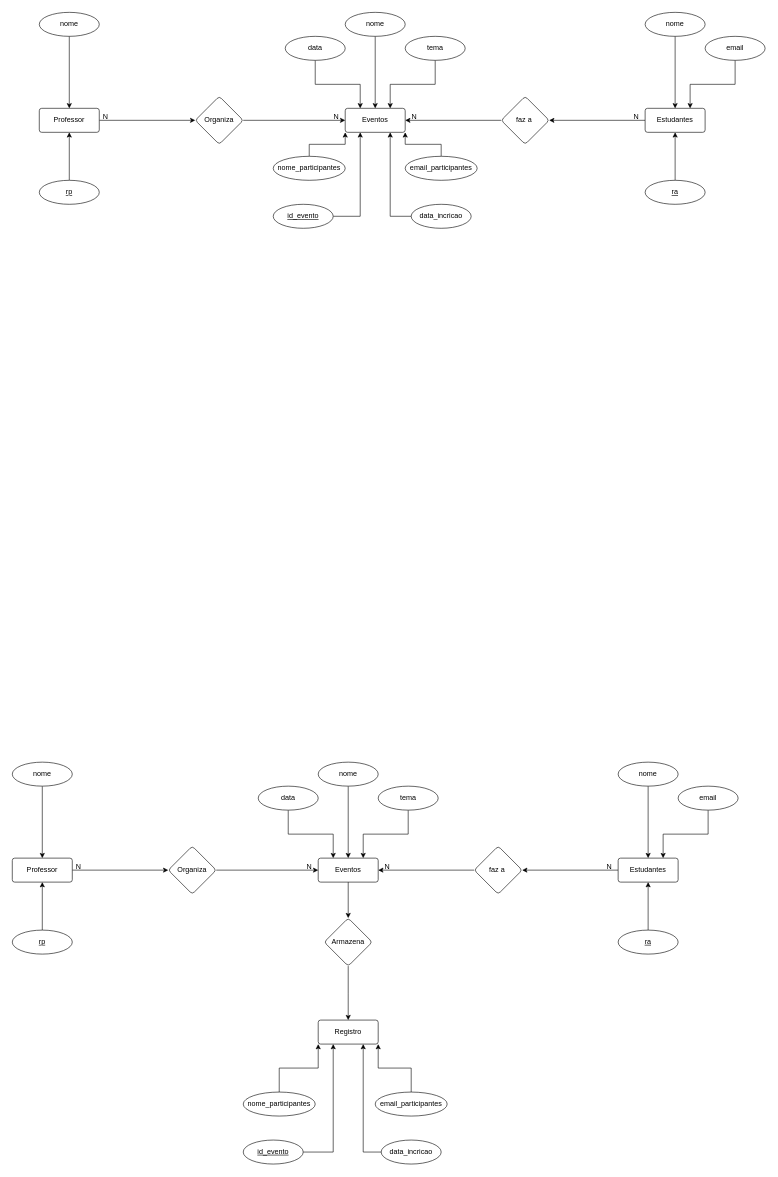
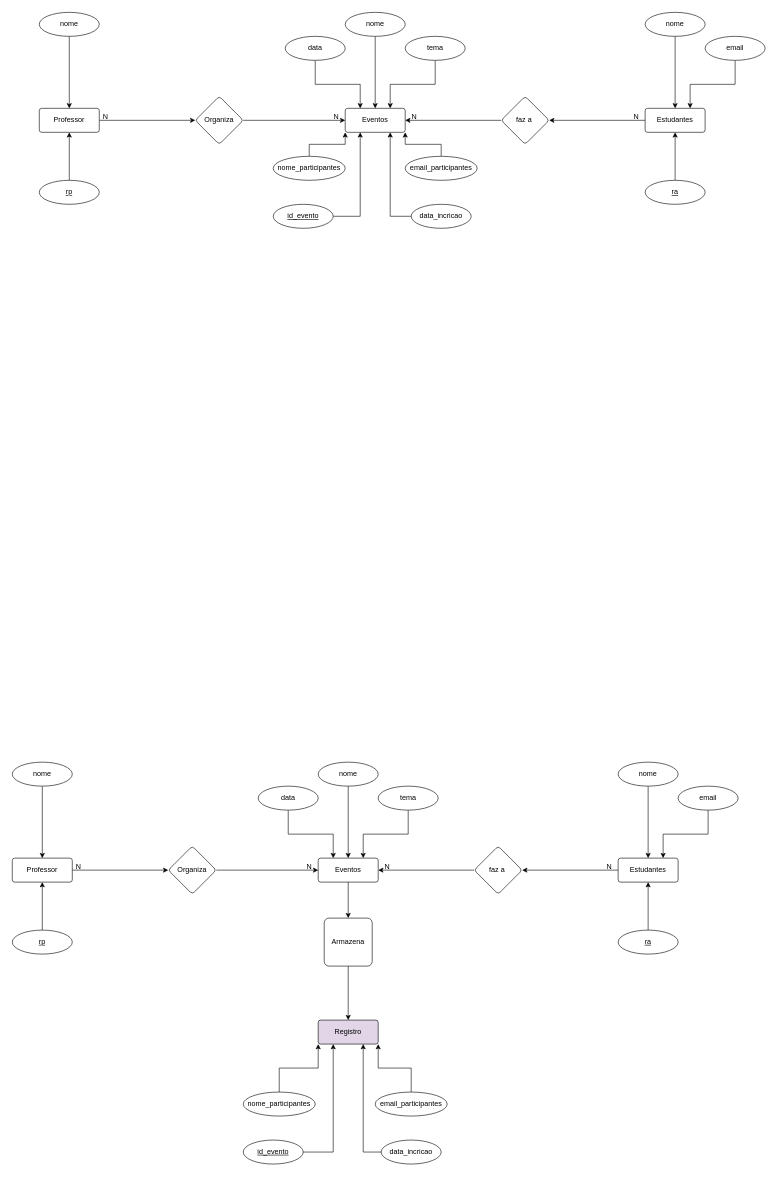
  <mxCell id="0" />
  <mxCell id="1" parent="0" />
  <mxCell id="2" value="Eventos" style="rounded=1;arcSize=10;whiteSpace=wrap;html=1;align=center;" vertex="1" parent="1"><mxGeometry x="575" y="180" width="100" height="40" as="geometry" /></mxCell>
  <mxCell id="3" value="" style="edgeStyle=orthogonalEdgeStyle;rounded=0;orthogonalLoop=1;jettySize=auto;html=1;" edge="1" parent="1" source="4" target="10"><mxGeometry relative="1" as="geometry" /></mxCell>
  <mxCell id="4" value="Estudantes" style="rounded=1;arcSize=10;whiteSpace=wrap;html=1;align=center;" vertex="1" parent="1"><mxGeometry x="1075" y="180" width="100" height="40" as="geometry" /></mxCell>
  <mxCell id="5" value="" style="edgeStyle=orthogonalEdgeStyle;rounded=0;orthogonalLoop=1;jettySize=auto;html=1;" edge="1" parent="1" source="6" target="8"><mxGeometry relative="1" as="geometry" /></mxCell>
  <mxCell id="6" value="Professor" style="rounded=1;arcSize=10;whiteSpace=wrap;html=1;align=center;" vertex="1" parent="1"><mxGeometry x="65" y="180" width="100" height="40" as="geometry" /></mxCell>
  <mxCell id="7" style="edgeStyle=orthogonalEdgeStyle;rounded=0;orthogonalLoop=1;jettySize=auto;html=1;entryX=0;entryY=0.5;entryDx=0;entryDy=0;" edge="1" parent="1" source="8" target="2"><mxGeometry relative="1" as="geometry" /></mxCell>
  <mxCell id="8" value="Organiza" style="rhombus;whiteSpace=wrap;html=1;rounded=1;arcSize=10;" vertex="1" parent="1"><mxGeometry x="325" y="160" width="80" height="80" as="geometry" /></mxCell>
  <mxCell id="9" style="edgeStyle=orthogonalEdgeStyle;rounded=0;orthogonalLoop=1;jettySize=auto;html=1;entryX=1;entryY=0.5;entryDx=0;entryDy=0;" edge="1" parent="1" source="10" target="2"><mxGeometry relative="1" as="geometry" /></mxCell>
  <mxCell id="10" value="faz a&amp;nbsp;" style="rhombus;whiteSpace=wrap;html=1;rounded=1;arcSize=10;" vertex="1" parent="1"><mxGeometry x="835" y="160" width="80" height="80" as="geometry" /></mxCell>
  <mxCell id="11" style="edgeStyle=orthogonalEdgeStyle;rounded=0;orthogonalLoop=1;jettySize=auto;html=1;entryX=0.5;entryY=0;entryDx=0;entryDy=0;" edge="1" parent="1" source="12" target="6"><mxGeometry relative="1" as="geometry" /></mxCell>
  <mxCell id="12" value="nome" style="ellipse;whiteSpace=wrap;html=1;align=center;" vertex="1" parent="1"><mxGeometry x="65" y="20" width="100" height="40" as="geometry" /></mxCell>
  <mxCell id="13" style="edgeStyle=orthogonalEdgeStyle;rounded=0;orthogonalLoop=1;jettySize=auto;html=1;entryX=0.5;entryY=0;entryDx=0;entryDy=0;" edge="1" parent="1" source="14" target="4"><mxGeometry relative="1" as="geometry" /></mxCell>
  <mxCell id="14" value="nome" style="ellipse;whiteSpace=wrap;html=1;align=center;" vertex="1" parent="1"><mxGeometry x="1075" y="20" width="100" height="40" as="geometry" /></mxCell>
  <mxCell id="15" style="edgeStyle=orthogonalEdgeStyle;rounded=0;orthogonalLoop=1;jettySize=auto;html=1;entryX=0.75;entryY=0;entryDx=0;entryDy=0;" edge="1" parent="1" source="16" target="4"><mxGeometry relative="1" as="geometry" /></mxCell>
  <mxCell id="16" value="email" style="ellipse;whiteSpace=wrap;html=1;align=center;" vertex="1" parent="1"><mxGeometry x="1175" y="60" width="100" height="40" as="geometry" /></mxCell>
  <mxCell id="17" style="edgeStyle=orthogonalEdgeStyle;rounded=0;orthogonalLoop=1;jettySize=auto;html=1;entryX=0.5;entryY=0;entryDx=0;entryDy=0;" edge="1" parent="1" source="18" target="2"><mxGeometry relative="1" as="geometry" /></mxCell>
  <mxCell id="18" value="nome" style="ellipse;whiteSpace=wrap;html=1;align=center;" vertex="1" parent="1"><mxGeometry x="575" y="20" width="100" height="40" as="geometry" /></mxCell>
  <mxCell id="19" style="edgeStyle=orthogonalEdgeStyle;rounded=0;orthogonalLoop=1;jettySize=auto;html=1;entryX=0.25;entryY=0;entryDx=0;entryDy=0;" edge="1" parent="1" source="20" target="2"><mxGeometry relative="1" as="geometry" /></mxCell>
  <mxCell id="20" value="data" style="ellipse;whiteSpace=wrap;html=1;align=center;" vertex="1" parent="1"><mxGeometry x="475" y="60" width="100" height="40" as="geometry" /></mxCell>
  <mxCell id="21" style="edgeStyle=orthogonalEdgeStyle;rounded=0;orthogonalLoop=1;jettySize=auto;html=1;entryX=0.75;entryY=0;entryDx=0;entryDy=0;" edge="1" parent="1" source="22" target="2"><mxGeometry relative="1" as="geometry" /></mxCell>
  <mxCell id="22" value="tema" style="ellipse;whiteSpace=wrap;html=1;align=center;" vertex="1" parent="1"><mxGeometry x="675" y="60" width="100" height="40" as="geometry" /></mxCell>
  <mxCell id="23" value="N" style="text;html=1;align=center;verticalAlign=middle;resizable=0;points=[];autosize=1;strokeColor=none;fillColor=none;" vertex="1" parent="1"><mxGeometry x="160" y="180" width="30" height="30" as="geometry" /></mxCell>
  <mxCell id="24" value="N" style="text;html=1;align=center;verticalAlign=middle;resizable=0;points=[];autosize=1;strokeColor=none;fillColor=none;" vertex="1" parent="1"><mxGeometry x="545" y="180" width="30" height="30" as="geometry" /></mxCell>
  <mxCell id="25" value="N" style="text;html=1;align=center;verticalAlign=middle;resizable=0;points=[];autosize=1;strokeColor=none;fillColor=none;" vertex="1" parent="1"><mxGeometry x="675" y="180" width="30" height="30" as="geometry" /></mxCell>
  <mxCell id="26" value="N" style="text;html=1;align=center;verticalAlign=middle;resizable=0;points=[];autosize=1;strokeColor=none;fillColor=none;" vertex="1" parent="1"><mxGeometry x="1045" y="180" width="30" height="30" as="geometry" /></mxCell>
  <mxCell id="27" style="edgeStyle=orthogonalEdgeStyle;rounded=0;orthogonalLoop=1;jettySize=auto;html=1;entryX=0.25;entryY=1;entryDx=0;entryDy=0;" edge="1" parent="1" source="28" target="2"><mxGeometry relative="1" as="geometry" /></mxCell>
  <mxCell id="28" value="id_evento" style="ellipse;whiteSpace=wrap;html=1;align=center;fontStyle=4" vertex="1" parent="1"><mxGeometry x="455" y="340" width="100" height="40" as="geometry" /></mxCell>
  <mxCell id="29" style="edgeStyle=orthogonalEdgeStyle;rounded=0;orthogonalLoop=1;jettySize=auto;html=1;" edge="1" parent="1" source="30" target="4"><mxGeometry relative="1" as="geometry" /></mxCell>
  <mxCell id="30" value="ra" style="ellipse;whiteSpace=wrap;html=1;align=center;fontStyle=4" vertex="1" parent="1"><mxGeometry x="1075" y="300" width="100" height="40" as="geometry" /></mxCell>
  <mxCell id="31" style="edgeStyle=orthogonalEdgeStyle;rounded=0;orthogonalLoop=1;jettySize=auto;html=1;entryX=0.5;entryY=1;entryDx=0;entryDy=0;" edge="1" parent="1" source="32" target="6"><mxGeometry relative="1" as="geometry" /></mxCell>
  <mxCell id="32" value="rp" style="ellipse;whiteSpace=wrap;html=1;align=center;fontStyle=4" vertex="1" parent="1"><mxGeometry x="65" y="300" width="100" height="40" as="geometry" /></mxCell>
  <mxCell id="33" style="edgeStyle=orthogonalEdgeStyle;rounded=0;orthogonalLoop=1;jettySize=auto;html=1;entryX=0;entryY=1;entryDx=0;entryDy=0;" edge="1" parent="1" source="34" target="2"><mxGeometry relative="1" as="geometry" /></mxCell>
  <mxCell id="34" value="nome_participantes" style="ellipse;whiteSpace=wrap;html=1;align=center;" vertex="1" parent="1"><mxGeometry x="455" y="260" width="120" height="40" as="geometry" /></mxCell>
  <mxCell id="35" style="edgeStyle=orthogonalEdgeStyle;rounded=0;orthogonalLoop=1;jettySize=auto;html=1;entryX=1;entryY=1;entryDx=0;entryDy=0;" edge="1" parent="1" source="36" target="2"><mxGeometry relative="1" as="geometry" /></mxCell>
  <mxCell id="36" value="email_participantes" style="ellipse;whiteSpace=wrap;html=1;align=center;" vertex="1" parent="1"><mxGeometry x="675" y="260" width="120" height="40" as="geometry" /></mxCell>
  <mxCell id="37" style="edgeStyle=orthogonalEdgeStyle;rounded=0;orthogonalLoop=1;jettySize=auto;html=1;entryX=0.75;entryY=1;entryDx=0;entryDy=0;" edge="1" parent="1" source="38" target="2"><mxGeometry relative="1" as="geometry" /></mxCell>
  <mxCell id="38" value="data_incricao" style="ellipse;whiteSpace=wrap;html=1;align=center;" vertex="1" parent="1"><mxGeometry x="685" y="340" width="100" height="40" as="geometry" /></mxCell>
  <mxCell id="39" value="" style="edgeStyle=orthogonalEdgeStyle;rounded=0;orthogonalLoop=1;jettySize=auto;html=1;" edge="1" parent="1" source="40" target="70"><mxGeometry relative="1" as="geometry" /></mxCell>
  <mxCell id="40" value="Eventos" style="rounded=1;arcSize=10;whiteSpace=wrap;html=1;align=center;" vertex="1" parent="1"><mxGeometry x="530" y="1430" width="100" height="40" as="geometry" /></mxCell>
  <mxCell id="41" value="" style="edgeStyle=orthogonalEdgeStyle;rounded=0;orthogonalLoop=1;jettySize=auto;html=1;" edge="1" parent="1" source="42" target="48"><mxGeometry relative="1" as="geometry" /></mxCell>
  <mxCell id="42" value="Estudantes" style="rounded=1;arcSize=10;whiteSpace=wrap;html=1;align=center;" vertex="1" parent="1"><mxGeometry x="1030" y="1430" width="100" height="40" as="geometry" /></mxCell>
  <mxCell id="43" value="" style="edgeStyle=orthogonalEdgeStyle;rounded=0;orthogonalLoop=1;jettySize=auto;html=1;" edge="1" parent="1" source="44" target="46"><mxGeometry relative="1" as="geometry" /></mxCell>
  <mxCell id="44" value="Professor" style="rounded=1;arcSize=10;whiteSpace=wrap;html=1;align=center;" vertex="1" parent="1"><mxGeometry x="20" y="1430" width="100" height="40" as="geometry" /></mxCell>
  <mxCell id="45" style="edgeStyle=orthogonalEdgeStyle;rounded=0;orthogonalLoop=1;jettySize=auto;html=1;entryX=0;entryY=0.5;entryDx=0;entryDy=0;" edge="1" parent="1" source="46" target="40"><mxGeometry relative="1" as="geometry" /></mxCell>
  <mxCell id="46" value="Organiza" style="rhombus;whiteSpace=wrap;html=1;rounded=1;arcSize=10;" vertex="1" parent="1"><mxGeometry x="280" y="1410" width="80" height="80" as="geometry" /></mxCell>
  <mxCell id="47" style="edgeStyle=orthogonalEdgeStyle;rounded=0;orthogonalLoop=1;jettySize=auto;html=1;entryX=1;entryY=0.5;entryDx=0;entryDy=0;" edge="1" parent="1" source="48" target="40"><mxGeometry relative="1" as="geometry" /></mxCell>
  <mxCell id="48" value="faz a&amp;nbsp;" style="rhombus;whiteSpace=wrap;html=1;rounded=1;arcSize=10;" vertex="1" parent="1"><mxGeometry x="790" y="1410" width="80" height="80" as="geometry" /></mxCell>
  <mxCell id="49" style="edgeStyle=orthogonalEdgeStyle;rounded=0;orthogonalLoop=1;jettySize=auto;html=1;entryX=0.5;entryY=0;entryDx=0;entryDy=0;" edge="1" parent="1" source="50" target="44"><mxGeometry relative="1" as="geometry" /></mxCell>
  <mxCell id="50" value="nome" style="ellipse;whiteSpace=wrap;html=1;align=center;" vertex="1" parent="1"><mxGeometry x="20" y="1270" width="100" height="40" as="geometry" /></mxCell>
  <mxCell id="51" style="edgeStyle=orthogonalEdgeStyle;rounded=0;orthogonalLoop=1;jettySize=auto;html=1;entryX=0.5;entryY=0;entryDx=0;entryDy=0;" edge="1" parent="1" source="52" target="42"><mxGeometry relative="1" as="geometry" /></mxCell>
  <mxCell id="52" value="nome" style="ellipse;whiteSpace=wrap;html=1;align=center;" vertex="1" parent="1"><mxGeometry x="1030" y="1270" width="100" height="40" as="geometry" /></mxCell>
  <mxCell id="53" style="edgeStyle=orthogonalEdgeStyle;rounded=0;orthogonalLoop=1;jettySize=auto;html=1;entryX=0.75;entryY=0;entryDx=0;entryDy=0;" edge="1" parent="1" source="54" target="42"><mxGeometry relative="1" as="geometry" /></mxCell>
  <mxCell id="54" value="email" style="ellipse;whiteSpace=wrap;html=1;align=center;" vertex="1" parent="1"><mxGeometry x="1130" y="1310" width="100" height="40" as="geometry" /></mxCell>
  <mxCell id="55" style="edgeStyle=orthogonalEdgeStyle;rounded=0;orthogonalLoop=1;jettySize=auto;html=1;entryX=0.5;entryY=0;entryDx=0;entryDy=0;" edge="1" parent="1" source="56" target="40"><mxGeometry relative="1" as="geometry" /></mxCell>
  <mxCell id="56" value="nome" style="ellipse;whiteSpace=wrap;html=1;align=center;" vertex="1" parent="1"><mxGeometry x="530" y="1270" width="100" height="40" as="geometry" /></mxCell>
  <mxCell id="57" style="edgeStyle=orthogonalEdgeStyle;rounded=0;orthogonalLoop=1;jettySize=auto;html=1;entryX=0.25;entryY=0;entryDx=0;entryDy=0;" edge="1" parent="1" source="58" target="40"><mxGeometry relative="1" as="geometry" /></mxCell>
  <mxCell id="58" value="data" style="ellipse;whiteSpace=wrap;html=1;align=center;" vertex="1" parent="1"><mxGeometry x="430" y="1310" width="100" height="40" as="geometry" /></mxCell>
  <mxCell id="59" style="edgeStyle=orthogonalEdgeStyle;rounded=0;orthogonalLoop=1;jettySize=auto;html=1;entryX=0.75;entryY=0;entryDx=0;entryDy=0;" edge="1" parent="1" source="60" target="40"><mxGeometry relative="1" as="geometry" /></mxCell>
  <mxCell id="60" value="tema" style="ellipse;whiteSpace=wrap;html=1;align=center;" vertex="1" parent="1"><mxGeometry x="630" y="1310" width="100" height="40" as="geometry" /></mxCell>
  <mxCell id="61" value="N" style="text;html=1;align=center;verticalAlign=middle;resizable=0;points=[];autosize=1;strokeColor=none;fillColor=none;" vertex="1" parent="1"><mxGeometry x="115" y="1430" width="30" height="30" as="geometry" /></mxCell>
  <mxCell id="62" value="N" style="text;html=1;align=center;verticalAlign=middle;resizable=0;points=[];autosize=1;strokeColor=none;fillColor=none;" vertex="1" parent="1"><mxGeometry x="500" y="1430" width="30" height="30" as="geometry" /></mxCell>
  <mxCell id="63" value="N" style="text;html=1;align=center;verticalAlign=middle;resizable=0;points=[];autosize=1;strokeColor=none;fillColor=none;" vertex="1" parent="1"><mxGeometry x="630" y="1430" width="30" height="30" as="geometry" /></mxCell>
  <mxCell id="64" value="N" style="text;html=1;align=center;verticalAlign=middle;resizable=0;points=[];autosize=1;strokeColor=none;fillColor=none;" vertex="1" parent="1"><mxGeometry x="1000" y="1430" width="30" height="30" as="geometry" /></mxCell>
  <mxCell id="65" style="edgeStyle=orthogonalEdgeStyle;rounded=0;orthogonalLoop=1;jettySize=auto;html=1;" edge="1" parent="1" source="66" target="42"><mxGeometry relative="1" as="geometry" /></mxCell>
  <mxCell id="66" value="ra" style="ellipse;whiteSpace=wrap;html=1;align=center;fontStyle=4" vertex="1" parent="1"><mxGeometry x="1030" y="1550" width="100" height="40" as="geometry" /></mxCell>
  <mxCell id="67" style="edgeStyle=orthogonalEdgeStyle;rounded=0;orthogonalLoop=1;jettySize=auto;html=1;entryX=0.5;entryY=1;entryDx=0;entryDy=0;" edge="1" parent="1" source="68" target="44"><mxGeometry relative="1" as="geometry" /></mxCell>
  <mxCell id="68" value="rp" style="ellipse;whiteSpace=wrap;html=1;align=center;fontStyle=4" vertex="1" parent="1"><mxGeometry x="20" y="1550" width="100" height="40" as="geometry" /></mxCell>
  <mxCell id="69" value="" style="edgeStyle=orthogonalEdgeStyle;rounded=0;orthogonalLoop=1;jettySize=auto;html=1;" edge="1" parent="1" source="70"><mxGeometry relative="1" as="geometry"><mxPoint x="580" y="1700" as="targetPoint" /></mxGeometry></mxCell>
- <mxCell id="70" value="Armazena" style="rhombus;whiteSpace=wrap;html=1;rounded=1;arcSize=10;" vertex="1" parent="1"><mxGeometry x="540" y="1530" width="80" height="80" as="geometry" /></mxCell>
- <mxCell id="71" value="Registro" style="rounded=1;arcSize=10;whiteSpace=wrap;html=1;align=center;" vertex="1" parent="1"><mxGeometry x="530" y="1700" width="100" height="40" as="geometry" /></mxCell>
+ <mxCell id="70" value="Armazena" style="whiteSpace=wrap;html=1;arcSize=10;rounded=1;" vertex="1" parent="1"><mxGeometry x="540" y="1530" width="80" height="80" as="geometry" /></mxCell>
+ <mxCell id="71" value="Registro" style="rounded=1;arcSize=10;whiteSpace=wrap;html=1;align=center;fillColor=#e1d5e7;" vertex="1" parent="1"><mxGeometry x="530" y="1700" width="100" height="40" as="geometry" /></mxCell>
  <mxCell id="72" style="edgeStyle=orthogonalEdgeStyle;rounded=0;orthogonalLoop=1;jettySize=auto;html=1;exitX=1;exitY=0.5;exitDx=0;exitDy=0;entryX=0.25;entryY=1;entryDx=0;entryDy=0;" edge="1" parent="1" source="73" target="71"><mxGeometry relative="1" as="geometry" /></mxCell>
  <mxCell id="73" value="id_evento" style="ellipse;whiteSpace=wrap;html=1;align=center;fontStyle=4" vertex="1" parent="1"><mxGeometry x="405" y="1900" width="100" height="40" as="geometry" /></mxCell>
  <mxCell id="74" style="edgeStyle=orthogonalEdgeStyle;rounded=0;orthogonalLoop=1;jettySize=auto;html=1;exitX=0.5;exitY=0;exitDx=0;exitDy=0;entryX=0;entryY=1;entryDx=0;entryDy=0;" edge="1" parent="1" source="75" target="71"><mxGeometry relative="1" as="geometry" /></mxCell>
  <mxCell id="75" value="nome_participantes" style="ellipse;whiteSpace=wrap;html=1;align=center;" vertex="1" parent="1"><mxGeometry x="405" y="1820" width="120" height="40" as="geometry" /></mxCell>
  <mxCell id="76" style="edgeStyle=orthogonalEdgeStyle;rounded=0;orthogonalLoop=1;jettySize=auto;html=1;entryX=1;entryY=1;entryDx=0;entryDy=0;" edge="1" parent="1" source="77" target="71"><mxGeometry relative="1" as="geometry" /></mxCell>
  <mxCell id="77" value="email_participantes" style="ellipse;whiteSpace=wrap;html=1;align=center;" vertex="1" parent="1"><mxGeometry x="625" y="1820" width="120" height="40" as="geometry" /></mxCell>
  <mxCell id="78" style="edgeStyle=orthogonalEdgeStyle;rounded=0;orthogonalLoop=1;jettySize=auto;html=1;entryX=0.75;entryY=1;entryDx=0;entryDy=0;" edge="1" parent="1" source="79" target="71"><mxGeometry relative="1" as="geometry" /></mxCell>
  <mxCell id="79" value="data_incricao" style="ellipse;whiteSpace=wrap;html=1;align=center;" vertex="1" parent="1"><mxGeometry x="635" y="1900" width="100" height="40" as="geometry" /></mxCell>
